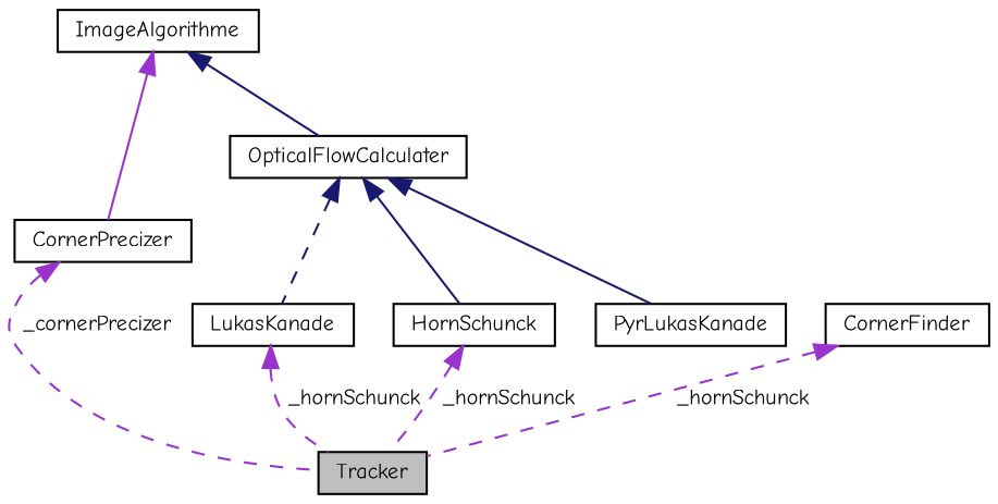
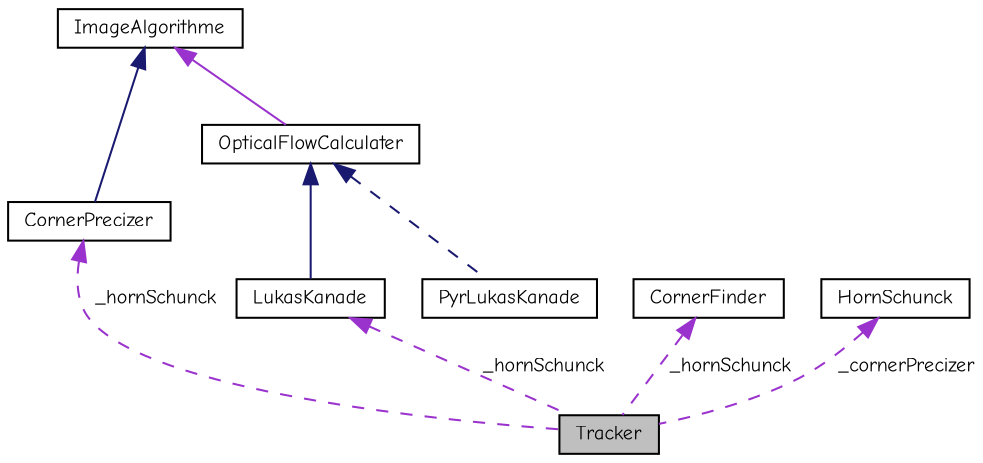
  digraph {
    fontname="Comic Neue"
    node [color=black fillcolor=white fontname="Comic Neue" fontsize=10 shape=record style=filled]
    edge [color=midnightblue dir=back fontname="Comic Neue" fontsize=10 labelfontname=Helvetica labelfontsize=10 style=solid]
    n1 [fillcolor=grey75 fontcolor=black height=0.2 label=Tracker width=0.4]
    n2 [height=0.2 label=CornerPrecizer width=0.4]
    n3 [height=0.2 label=ImageAlgorithme width=0.4]
    n4 [height=0.2 label=OpticalFlowCalculater width=0.4]
    n5 [height=0.2 label=CornerFinder width=0.4]
    n6 [height=0.2 label=LukasKanade width=0.4]
    n7 [height=0.2 label=HornSchunck width=0.4]
    n8 [height=0.2 label=PyrLukasKanade width=0.4]
-   n2 -> n1 [color=darkorchid3 label=" _cornerPrecizer" style=dashed]
-   n3 -> n2 [color=darkorchid3]
-   n3 -> n4
-   n4 -> n6 [style=dashed]
-   n4 -> n7
-   n4 -> n8
+   n2 -> n1 [color=darkorchid3 label=" _hornSchunck" style=dashed]
+   n3 -> n2
+   n3 -> n4 [color=darkorchid3]
+   n4 -> n6
+   n4 -> n8 [style=dashed]
    n5 -> n1 [color=darkorchid3 label=" _hornSchunck" style=dashed]
    n6 -> n1 [color=darkorchid3 label=" _hornSchunck" style=dashed]
-   n7 -> n1 [color=darkorchid3 label=" _hornSchunck" style=dashed]
+   n7 -> n1 [color=darkorchid3 label=" _cornerPrecizer" style=dashed]
  }
